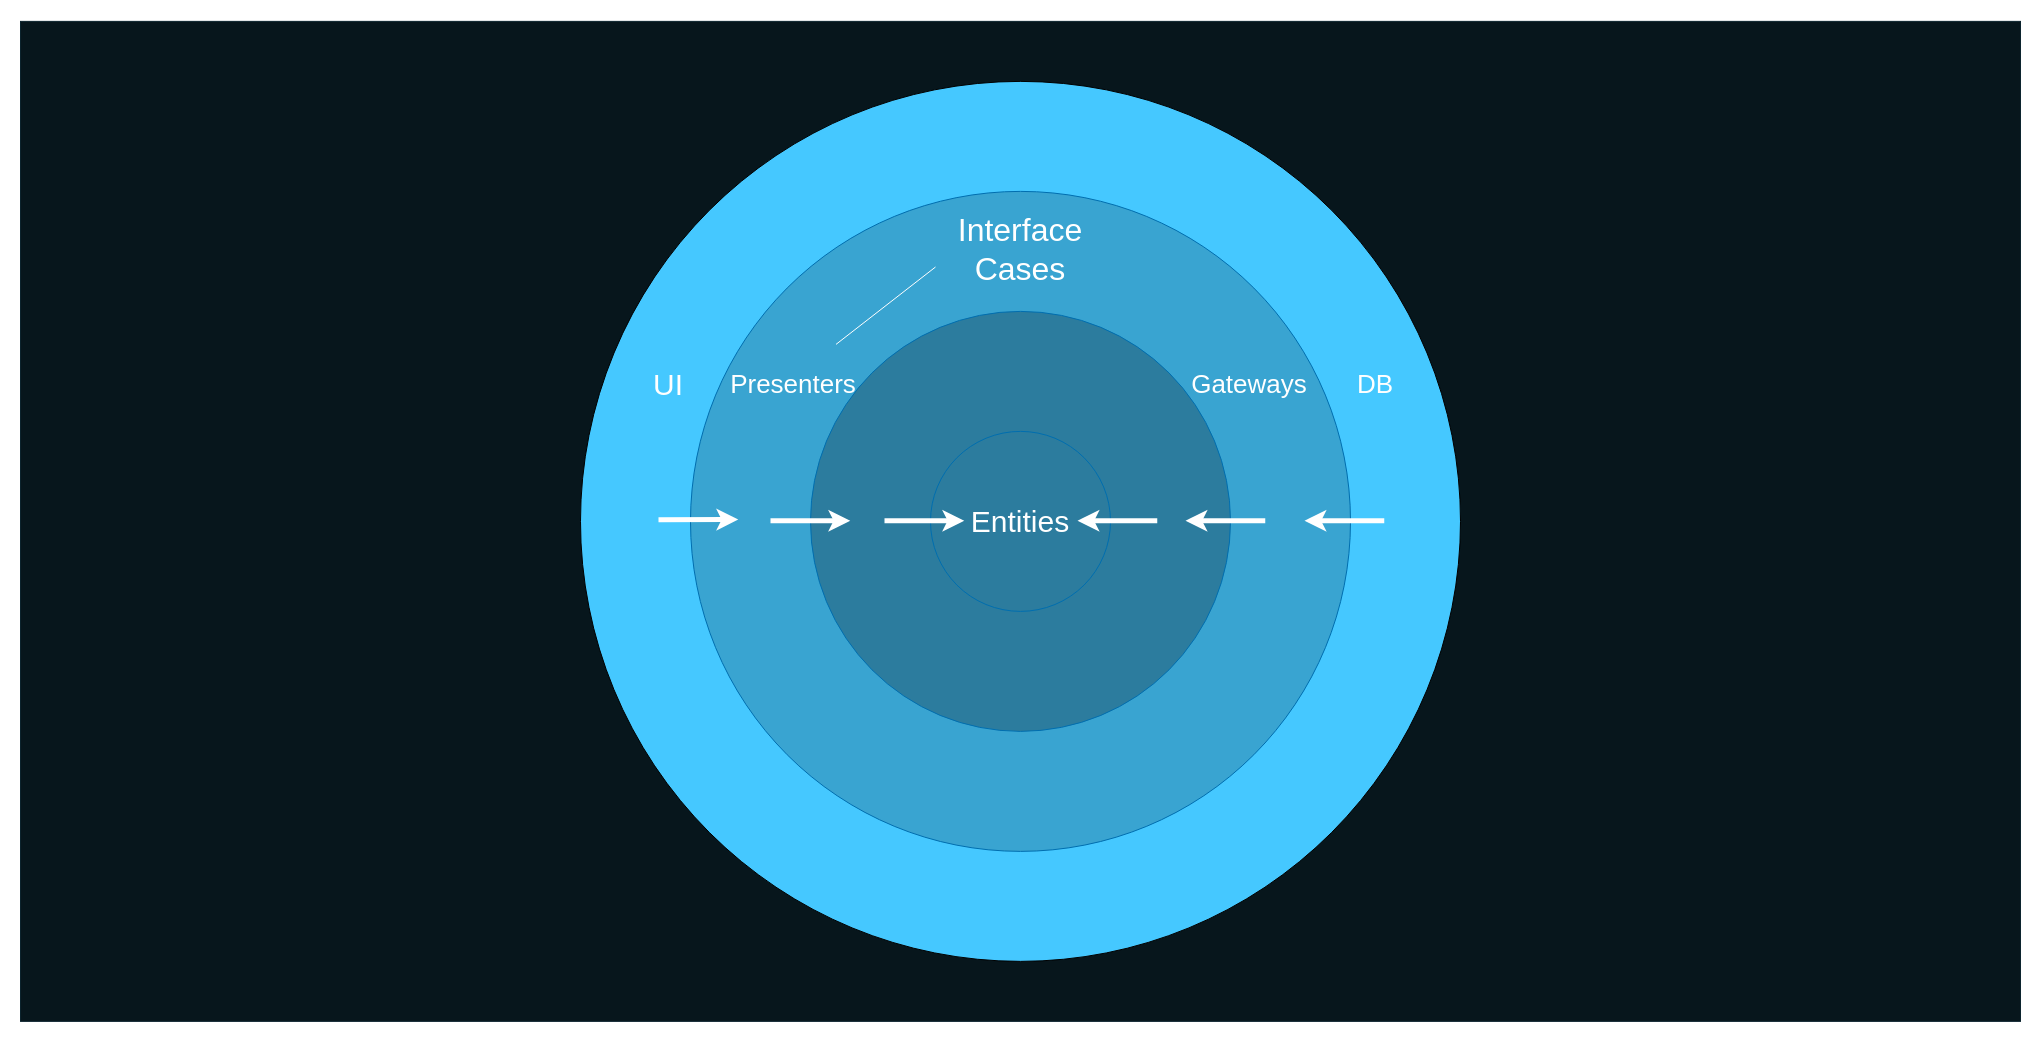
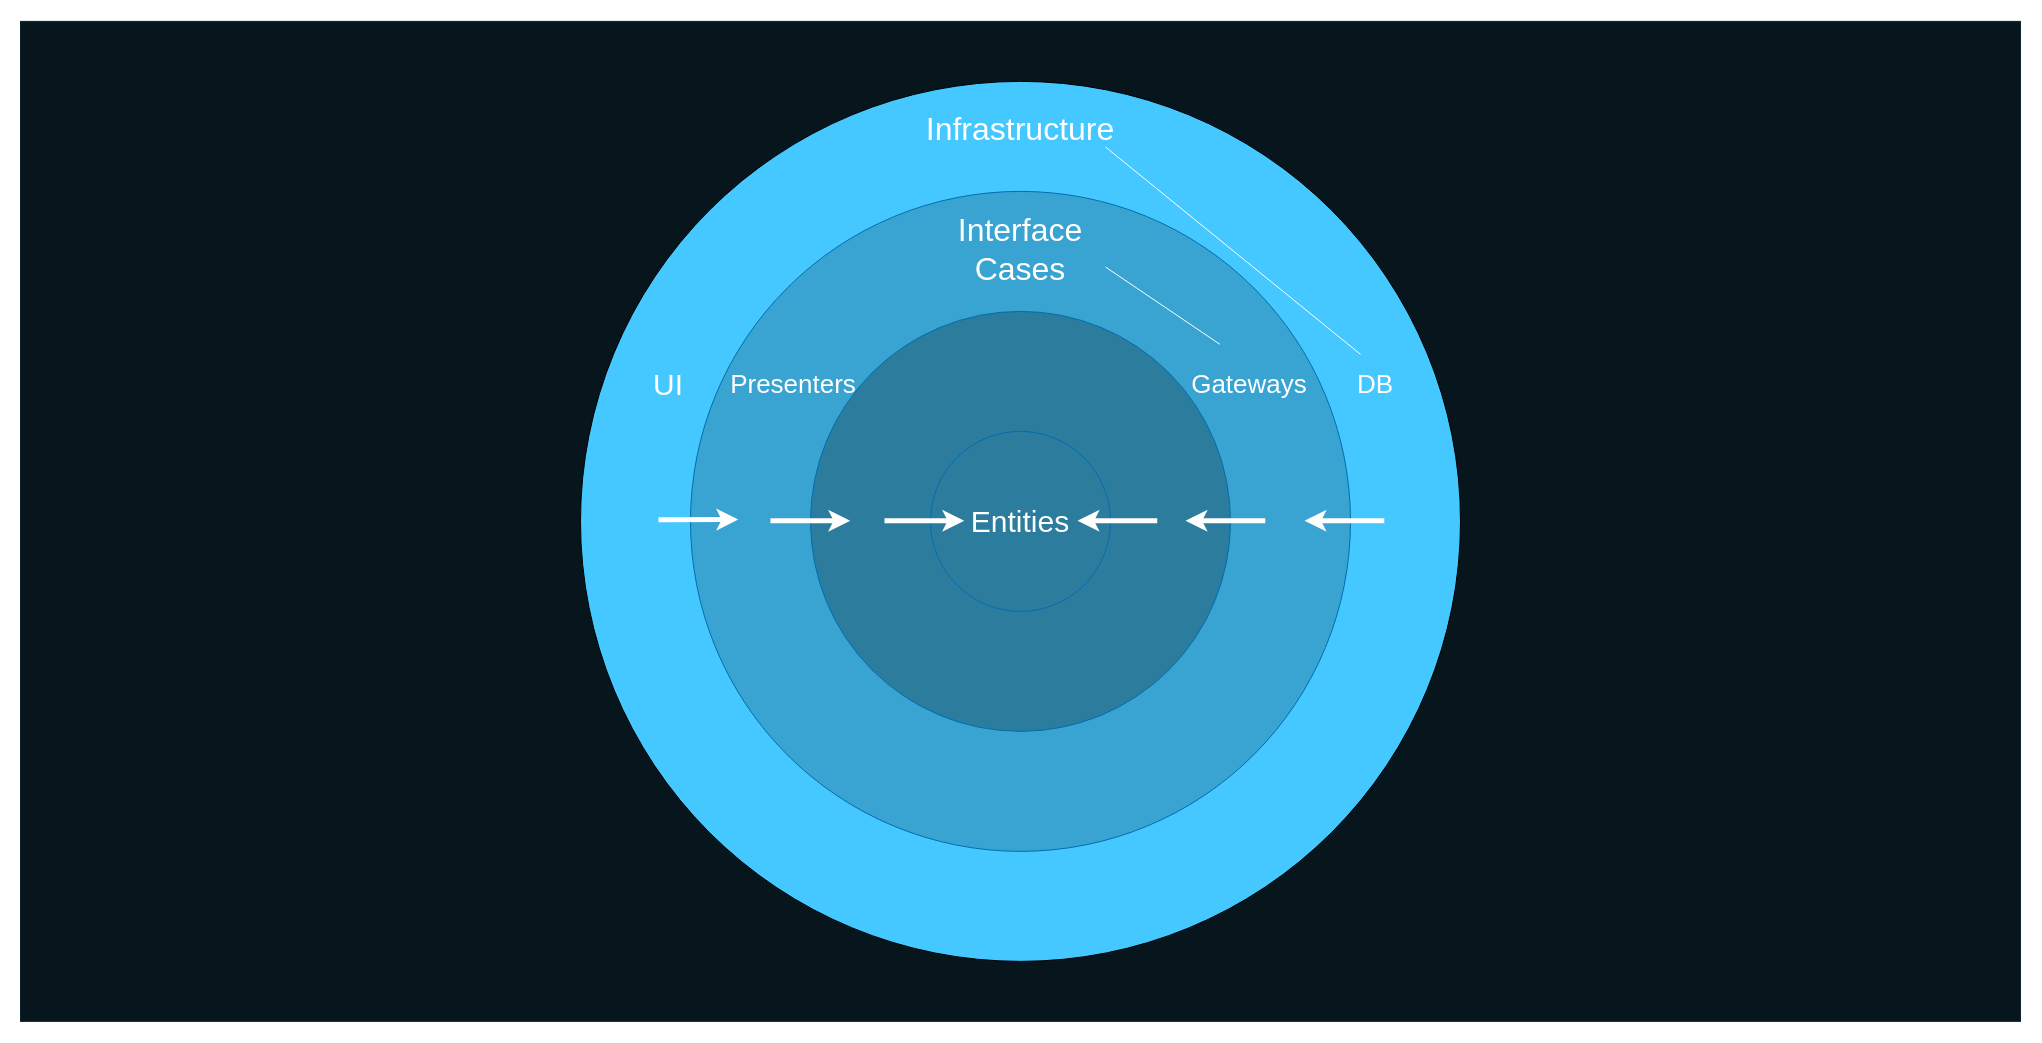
  <mxCell id="0" />
  <mxCell id="1" parent="0" />
  <mxCell id="2" value="" style="rounded=0;whiteSpace=wrap;html=1;fillColor=#07161C;fontSize=30;fontColor=#FFFFFF;strokeColor=#0C242E;" parent="1" vertex="1"><mxGeometry x="20" y="20.88" width="2000" height="1000" as="geometry" /></mxCell>
  <mxCell id="3" value="" style="ellipse;whiteSpace=wrap;html=1;aspect=fixed;fillColor=#45C8FF;fontSize=30;labelPosition=center;verticalLabelPosition=top;align=center;verticalAlign=bottom;" parent="1" vertex="1"><mxGeometry x="580" y="80.88" width="880" height="880" as="geometry" /></mxCell>
  <mxCell id="4" value="" style="ellipse;whiteSpace=wrap;html=1;aspect=fixed;fillColor=#39A4D1;fontSize=30;labelPosition=center;verticalLabelPosition=top;align=center;verticalAlign=bottom;fontStyle=0;strokeColor=#006EAF;fontColor=#ffffff;" parent="1" vertex="1"><mxGeometry x="690" y="190.88" width="660" height="660" as="geometry" /></mxCell>
  <mxCell id="5" value="" style="ellipse;whiteSpace=wrap;html=1;aspect=fixed;fillColor=#2C7C9E;fontSize=30;labelPosition=center;verticalLabelPosition=top;align=center;verticalAlign=bottom;strokeColor=#006EAF;fontColor=#ffffff;" parent="1" vertex="1"><mxGeometry x="810" y="310.88" width="420" height="420" as="geometry" /></mxCell>
  <mxCell id="6" value="&lt;span style=&quot;font-weight: normal&quot;&gt;Entities&lt;/span&gt;" style="ellipse;whiteSpace=wrap;html=1;aspect=fixed;fillColor=#2c7c9e;fontSize=30;fontStyle=1;strokeColor=#006EAF;fontColor=#ffffff;" parent="1" vertex="1"><mxGeometry x="930" y="430.88" width="180" height="180" as="geometry" /></mxCell>
  <mxCell id="7" value="Presenters" style="text;html=1;strokeColor=none;fillColor=none;align=center;verticalAlign=middle;whiteSpace=wrap;rounded=0;fontSize=26;fontStyle=0;fontColor=#FFFFFF;" parent="1" vertex="1"><mxGeometry x="708" y="343.88" width="170" height="80" as="geometry" /></mxCell>
  <mxCell id="8" value="Gateways" style="text;html=1;strokeColor=none;fillColor=none;align=center;verticalAlign=middle;whiteSpace=wrap;rounded=0;fontSize=26;fontStyle=0;fontColor=#FFFFFF;" parent="1" vertex="1"><mxGeometry x="1190" y="343.88" width="118" height="80" as="geometry" /></mxCell>
  <mxCell id="9" value="DB" style="text;html=1;strokeColor=none;fillColor=none;align=center;verticalAlign=middle;whiteSpace=wrap;rounded=0;fontSize=26;fontStyle=0;fontColor=#FFFFFF;" parent="1" vertex="1"><mxGeometry x="1320" y="358.88" width="110" height="50" as="geometry" /></mxCell>
  <mxCell id="10" value="UI" style="text;html=1;strokeColor=none;fillColor=none;align=center;verticalAlign=middle;whiteSpace=wrap;rounded=0;fontSize=30;fontStyle=0;fontColor=#FFFFFF;" parent="1" vertex="1"><mxGeometry x="628" y="343.88" width="80" height="80" as="geometry" /></mxCell>
  <mxCell id="11" value="" style="endArrow=classic;html=1;labelBackgroundColor=none;strokeColor=#FFFFFF;strokeWidth=5;fontSize=17;fontColor=#FFFFFF;exitX=0.155;exitY=0.463;exitDx=0;exitDy=0;exitPerimeter=0;entryX=0.102;entryY=0.499;entryDx=0;entryDy=0;entryPerimeter=0;" parent="1" edge="1"><mxGeometry width="50" height="50" relative="1" as="geometry"><mxPoint x="658" y="519.17" as="sourcePoint" /><mxPoint x="737.76" y="519" as="targetPoint" /></mxGeometry></mxCell>
  <mxCell id="12" value="" style="endArrow=classic;html=1;labelBackgroundColor=none;strokeColor=#FFFFFF;strokeWidth=5;fontSize=17;fontColor=#FFFFFF;exitX=0.155;exitY=0.463;exitDx=0;exitDy=0;exitPerimeter=0;entryX=0.102;entryY=0.499;entryDx=0;entryDy=0;entryPerimeter=0;" parent="1" edge="1"><mxGeometry width="50" height="50" relative="1" as="geometry"><mxPoint x="770" y="520.34" as="sourcePoint" /><mxPoint x="849.76" y="520.17" as="targetPoint" /></mxGeometry></mxCell>
  <mxCell id="13" value="" style="endArrow=classic;html=1;labelBackgroundColor=none;strokeColor=#FFFFFF;strokeWidth=5;fontSize=17;fontColor=#FFFFFF;exitX=0.155;exitY=0.463;exitDx=0;exitDy=0;exitPerimeter=0;entryX=0.102;entryY=0.499;entryDx=0;entryDy=0;entryPerimeter=0;" parent="1" edge="1"><mxGeometry width="50" height="50" relative="1" as="geometry"><mxPoint x="884" y="520.34" as="sourcePoint" /><mxPoint x="963.76" y="520.17" as="targetPoint" /></mxGeometry></mxCell>
  <mxCell id="14" value="" style="endArrow=none;html=1;labelBackgroundColor=none;strokeColor=#FFFFFF;strokeWidth=5;fontSize=17;fontColor=#FFFFFF;exitX=0.155;exitY=0.463;exitDx=0;exitDy=0;exitPerimeter=0;entryX=0.102;entryY=0.499;entryDx=0;entryDy=0;entryPerimeter=0;startArrow=classic;startFill=0;endFill=0;" parent="1" edge="1"><mxGeometry width="50" height="50" relative="1" as="geometry"><mxPoint x="1077" y="520.34" as="sourcePoint" /><mxPoint x="1156.76" y="520.17" as="targetPoint" /></mxGeometry></mxCell>
  <mxCell id="15" value="" style="endArrow=none;html=1;labelBackgroundColor=none;strokeColor=#FFFFFF;strokeWidth=5;fontSize=17;fontColor=#FFFFFF;exitX=0.155;exitY=0.463;exitDx=0;exitDy=0;exitPerimeter=0;entryX=0.102;entryY=0.499;entryDx=0;entryDy=0;entryPerimeter=0;startArrow=classic;startFill=0;endFill=0;" parent="1" edge="1"><mxGeometry width="50" height="50" relative="1" as="geometry"><mxPoint x="1185" y="520.34" as="sourcePoint" /><mxPoint x="1264.76" y="520.17" as="targetPoint" /></mxGeometry></mxCell>
  <mxCell id="16" value="" style="endArrow=none;html=1;labelBackgroundColor=none;strokeColor=#FFFFFF;strokeWidth=5;fontSize=17;fontColor=#FFFFFF;exitX=0.155;exitY=0.463;exitDx=0;exitDy=0;exitPerimeter=0;entryX=0.102;entryY=0.499;entryDx=0;entryDy=0;entryPerimeter=0;startArrow=classic;startFill=0;endFill=0;" parent="1" edge="1"><mxGeometry width="50" height="50" relative="1" as="geometry"><mxPoint x="1304" y="520.34" as="sourcePoint" /><mxPoint x="1383.76" y="520.17" as="targetPoint" /></mxGeometry></mxCell>
  <mxCell id="17" value="Interface Cases" style="text;html=1;strokeColor=none;fillColor=none;align=center;verticalAlign=middle;whiteSpace=wrap;rounded=0;fontSize=32;fontStyle=0;fontColor=#FFFFFF;" parent="1" vertex="1"><mxGeometry x="935" y="214" width="170" height="70" as="geometry" /></mxCell>
- <mxCell id="19" value="" style="endArrow=none;html=1;labelBackgroundColor=none;strokeColor=#FFFFFF;strokeWidth=1;fontSize=32;fontColor=#FFFFFF;entryX=0;entryY=0.75;entryDx=0;entryDy=0;exitX=0.75;exitY=0;exitDx=0;exitDy=0;" parent="1" source="7" target="17" edge="1"><mxGeometry width="50" height="50" relative="1" as="geometry"><mxPoint x="210" y="534" as="sourcePoint" /><mxPoint x="260" y="484" as="targetPoint" /></mxGeometry></mxCell>
+ <mxCell id="18" value="Infrastructure" style="text;html=1;strokeColor=none;fillColor=none;align=center;verticalAlign=middle;whiteSpace=wrap;rounded=0;fontSize=32;fontStyle=0;fontColor=#FFFFFF;" parent="1" vertex="1"><mxGeometry x="935" y="94" width="170" height="70" as="geometry" /></mxCell>
+ <mxCell id="20" value="" style="endArrow=none;html=1;labelBackgroundColor=none;strokeColor=#FFFFFF;strokeWidth=1;fontSize=32;fontColor=#FFFFFF;entryX=1;entryY=0.75;entryDx=0;entryDy=0;exitX=0.25;exitY=0;exitDx=0;exitDy=0;" parent="1" source="8" target="17" edge="1"><mxGeometry width="50" height="50" relative="1" as="geometry"><mxPoint x="845.5" y="353.88" as="sourcePoint" /><mxPoint x="945" y="276.5" as="targetPoint" /></mxGeometry></mxCell>
+ <mxCell id="21" value="" style="endArrow=none;html=1;labelBackgroundColor=none;strokeColor=#FFFFFF;strokeWidth=1;fontSize=32;fontColor=#FFFFFF;entryX=1;entryY=0.75;entryDx=0;entryDy=0;exitX=0.364;exitY=-0.1;exitDx=0;exitDy=0;exitPerimeter=0;" parent="1" source="9" target="18" edge="1"><mxGeometry width="50" height="50" relative="1" as="geometry"><mxPoint x="698" y="353.88" as="sourcePoint" /><mxPoint x="945" y="156.5" as="targetPoint" /></mxGeometry></mxCell>
